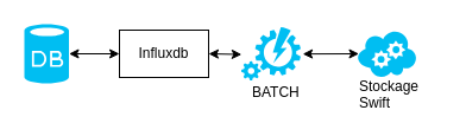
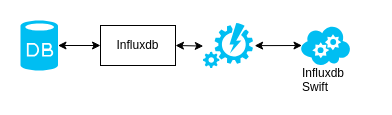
  <mxCell id="0" />
  <mxCell id="1" parent="0" />
  <mxCell id="2" value="" style="verticalLabelPosition=bottom;html=1;verticalAlign=top;align=center;strokeColor=none;fillColor=#00BEF2;shape=mxgraph.azure.database;" parent="1" vertex="1"><mxGeometry x="20" y="20" width="37.5" height="50" as="geometry" /></mxCell>
- <mxCell id="3" value="Stockage&lt;br&gt;Swift" style="text;html=1;resizable=0;points=[];autosize=1;align=left;verticalAlign=top;spacingTop=-4;" parent="1" vertex="1"><mxGeometry x="300" y="62.5" width="70" height="30" as="geometry" /></mxCell>
+ <mxCell id="3" value="Influxdb&lt;br&gt;Swift" style="text;html=1;resizable=0;points=[];autosize=1;align=left;verticalAlign=top;spacingTop=-4;" parent="1" vertex="1"><mxGeometry x="300" y="62.5" width="70" height="30" as="geometry" /></mxCell>
  <mxCell id="4" value="" style="endArrow=classic;startArrow=classic;html=1;entryX=1;entryY=0.5;entryDx=0;entryDy=0;exitX=0.006;exitY=0.513;exitDx=0;exitDy=0;exitPerimeter=0;" parent="1" source="7" target="6" edge="1"><mxGeometry width="50" height="50" relative="1" as="geometry"><mxPoint x="210" y="45" as="sourcePoint" /><mxPoint x="220.6" y="82.8" as="targetPoint" /></mxGeometry></mxCell>
  <mxCell id="5" value="" style="endArrow=classic;startArrow=classic;html=1;exitX=0;exitY=0.5;exitDx=0;exitDy=0;entryX=1;entryY=0.5;entryDx=0;entryDy=0;entryPerimeter=0;" parent="1" source="6" target="2" edge="1"><mxGeometry width="50" height="50" relative="1" as="geometry"><mxPoint x="181" y="80" as="sourcePoint" /><mxPoint x="154" y="115" as="targetPoint" /></mxGeometry></mxCell>
  <mxCell id="6" value="Influxdb" style="rounded=0;whiteSpace=wrap;html=1;" parent="1" vertex="1"><mxGeometry x="100" y="25" width="75" height="40" as="geometry" /></mxCell>
  <mxCell id="7" value="" style="verticalLabelPosition=bottom;html=1;verticalAlign=top;align=center;strokeColor=none;fillColor=#00BEF2;shape=mxgraph.azure.automation;pointerEvents=1;" parent="1" vertex="1"><mxGeometry x="202.5" y="22.5" width="50" height="45" as="geometry" /></mxCell>
  <mxCell id="8" value="" style="verticalLabelPosition=bottom;html=1;verticalAlign=top;align=center;strokeColor=none;fillColor=#00BEF2;shape=mxgraph.azure.cloud_service;" parent="1" vertex="1"><mxGeometry x="300" y="25" width="50" height="40" as="geometry" /></mxCell>
- <mxCell id="9" value="BATCH" style="text;html=1;resizable=0;points=[];autosize=1;align=left;verticalAlign=top;spacingTop=-4;" parent="1" vertex="1"><mxGeometry x="210" y="67.5" width="60" height="20" as="geometry" /></mxCell>
  <mxCell id="10" value="" style="endArrow=classic;startArrow=classic;html=1;entryX=1.033;entryY=0.503;entryDx=0;entryDy=0;exitX=0.03;exitY=0.5;exitDx=0;exitDy=0;exitPerimeter=0;entryPerimeter=0;" parent="1" source="8" target="7" edge="1"><mxGeometry width="50" height="50" relative="1" as="geometry"><mxPoint x="312.8" y="-4.415" as="sourcePoint" /><mxPoint x="270" y="-5" as="targetPoint" /></mxGeometry></mxCell>
